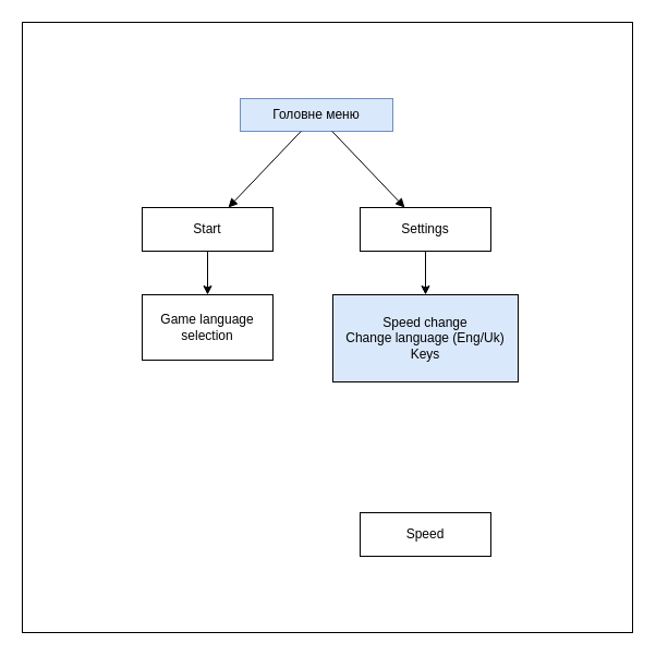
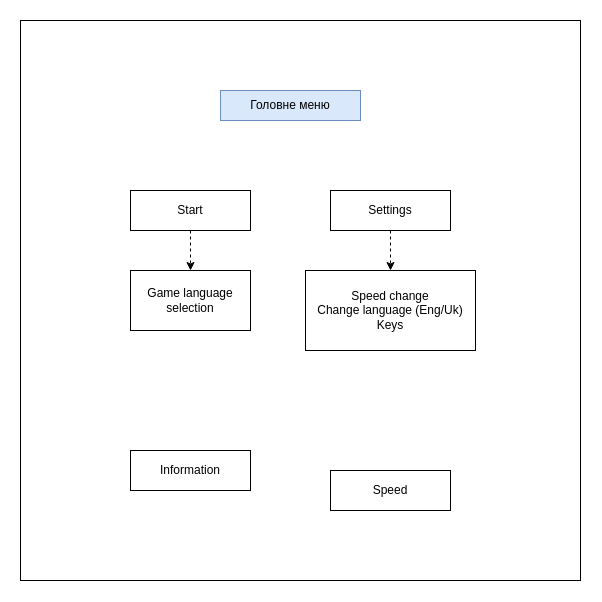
  <mxCell id="0" />
  <mxCell id="1" parent="0" />
  <mxCell id="2" value="" style="whiteSpace=wrap;html=1;aspect=fixed;" vertex="1" parent="1"><mxGeometry x="20" y="20" width="560" height="560" as="geometry" /></mxCell>
  <mxCell id="3" value="Головне меню" style="shape=rectangle;whiteSpace=wrap;html=1;fillColor=#DAE8FC;strokeColor=#6C8EBF;" vertex="1" parent="1"><mxGeometry x="220" y="90" width="140" height="30" as="geometry" /></mxCell>
- <mxCell id="4" style="edgeStyle=orthogonalEdgeStyle;rounded=0;orthogonalLoop=1;jettySize=auto;html=1;entryX=0.5;entryY=0;entryDx=0;entryDy=0;" edge="1" parent="1" source="5" target="13"><mxGeometry relative="1" as="geometry" /></mxCell>
+ <mxCell id="4" style="edgeStyle=orthogonalEdgeStyle;rounded=0;orthogonalLoop=1;jettySize=auto;html=1;entryX=0.5;entryY=0;entryDx=0;entryDy=0;dashed=1;" edge="1" parent="1" source="5" target="13"><mxGeometry relative="1" as="geometry" /></mxCell>
  <mxCell id="5" value="Start" style="shape=rectangle;whiteSpace=wrap;html=1;fillColor=#FFFFFF;strokeColor=#000000;" vertex="1" parent="1"><mxGeometry x="130" y="190" width="120" height="40" as="geometry" /></mxCell>
- <mxCell id="6" style="edgeStyle=orthogonalEdgeStyle;rounded=0;orthogonalLoop=1;jettySize=auto;html=1;" edge="1" parent="1" source="7" target="12"><mxGeometry relative="1" as="geometry" /></mxCell>
+ <mxCell id="6" style="edgeStyle=orthogonalEdgeStyle;rounded=0;orthogonalLoop=1;jettySize=auto;html=1;dashed=1;" edge="1" parent="1" source="7" target="12"><mxGeometry relative="1" as="geometry" /></mxCell>
  <mxCell id="7" value="Settings" style="shape=rectangle;whiteSpace=wrap;html=1;fillColor=#FFFFFF;strokeColor=#000000;" vertex="1" parent="1"><mxGeometry x="330" y="190" width="120" height="40" as="geometry" /></mxCell>
+ <mxCell id="8" value="Information" style="shape=rectangle;whiteSpace=wrap;html=1;fillColor=#FFFFFF;strokeColor=#000000;" vertex="1" parent="1"><mxGeometry x="130" y="450" width="120" height="40" as="geometry" /></mxCell>
  <mxCell id="9" value="Speed" style="shape=rectangle;whiteSpace=wrap;html=1;fillColor=#FFFFFF;strokeColor=#000000;" vertex="1" parent="1"><mxGeometry x="330" y="470" width="120" height="40" as="geometry" /></mxCell>
- <mxCell id="10" style="endArrow=block;html=1;" edge="1" parent="1" source="3" target="5"><mxGeometry relative="1" as="geometry" /></mxCell>
- <mxCell id="11" style="endArrow=block;html=1;" edge="1" parent="1" source="3" target="7"><mxGeometry relative="1" as="geometry" /></mxCell>
- <mxCell id="12" value="&lt;font face=&quot;Helvetica&quot;&gt;Speed change&lt;br&gt;Change language (Eng/Uk)&lt;br&gt;Keys&lt;/font&gt;" style="rounded=0;whiteSpace=wrap;html=1;align=center;fillColor=#dae8fc;" vertex="1" parent="1"><mxGeometry x="305" y="270" width="170" height="80" as="geometry" /></mxCell>
+ <mxCell id="12" value="&lt;font face=&quot;Helvetica&quot;&gt;Speed change&lt;br&gt;Change language (Eng/Uk)&lt;br&gt;Keys&lt;/font&gt;" style="rounded=0;whiteSpace=wrap;html=1;align=center;" vertex="1" parent="1"><mxGeometry x="305" y="270" width="170" height="80" as="geometry" /></mxCell>
  <mxCell id="13" value="Game language selection" style="rounded=0;whiteSpace=wrap;html=1;" vertex="1" parent="1"><mxGeometry x="130" y="270" width="120" height="60" as="geometry" /></mxCell>
